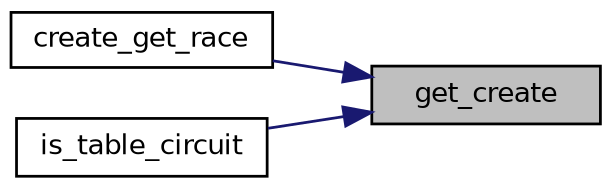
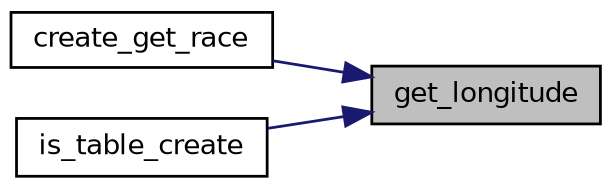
  digraph {
    rankdir=RL
    node [color=black fillcolor=white fontname=Helvetica fontsize=10 shape=record style=filled]
    edge [color=midnightblue dir=back fontname=Helvetica fontsize=10 labelfontname=Helvetica labelfontsize=10 style=solid]
-   n1 [fillcolor=grey75 fontcolor=black height=0.2 label=get_create width=0.4]
+   n1 [fillcolor=grey75 fontcolor=black height=0.2 label=get_longitude width=0.4]
    n2 [height=0.2 label=create_get_race width=0.4]
-   n3 [height=0.2 label=is_table_circuit width=0.4]
+   n3 [height=0.2 label=is_table_create width=0.4]
    n1 -> n2
    n1 -> n3
  }
